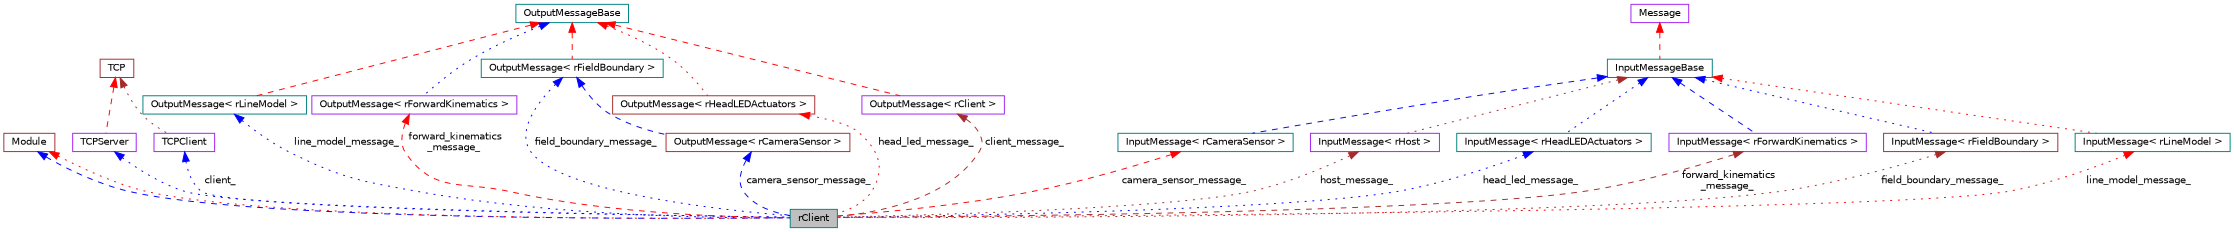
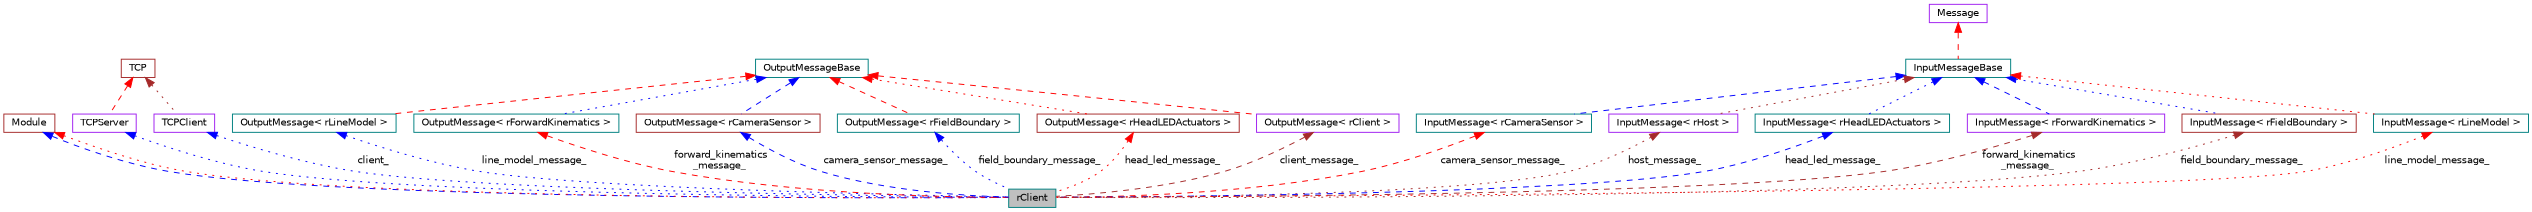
  digraph {
    rankdir=TB
    node [color=teal fillcolor=white fontname=Helvetica fontsize=10 shape=record style=filled]
    edge [color=blue dir=back fontname=Helvetica fontsize=10 labelfontname=Helvetica labelfontsize=10 style=dotted]
    n1 [fillcolor=grey75 fontcolor=black height=0.2 label=rClient width=0.4]
    n2 [color=brown height=0.2 label=Module width=0.4]
    n3 [color=purple height=0.2 label=TCPServer width=0.4]
    n4 [color=brown height=0.2 label=TCP width=0.4]
    n5 [color=purple height=0.2 label=TCPClient width=0.4]
    n6 [height=0.2 label="OutputMessage\< rLineModel \>" width=0.4]
    n7 [height=0.2 label=OutputMessageBase width=0.4]
-   n8 [color=purple height=0.2 label="OutputMessage\< rForwardKinematics \>" width=0.4]
+   n8 [height=0.2 label="OutputMessage\< rForwardKinematics \>" width=0.4]
    n9 [color=brown height=0.2 label="OutputMessage\< rCameraSensor \>" width=0.4]
    n10 [height=0.2 label="OutputMessage\< rFieldBoundary \>" width=0.4]
    n11 [color=brown height=0.2 label="OutputMessage\< rHeadLEDActuators \>" width=0.4]
    n12 [color=purple height=0.2 label="OutputMessage\< rClient \>" width=0.4]
    n13 [color=purple height=0.2 label=Message width=0.4]
    n14 [height=0.2 label=InputMessageBase width=0.4]
    n15 [height=0.2 label="InputMessage\< rCameraSensor \>" width=0.4]
    n16 [color=purple height=0.2 label="InputMessage\< rHost \>" width=0.4]
    n17 [height=0.2 label="InputMessage\< rHeadLEDActuators \>" width=0.4]
    n18 [color=purple height=0.2 label="InputMessage\< rForwardKinematics \>" width=0.4]
    n19 [color=brown height=0.2 label="InputMessage\< rFieldBoundary \>" width=0.4]
    n20 [height=0.2 label="InputMessage\< rLineModel \>" width=0.4]
    n2 -> n1 [style=dashed]
    n2 -> n1 [color=red]
    n3 -> n1
    n4 -> n3 [color=red style=dashed]
    n4 -> n5 [color=brown]
    n5 -> n1 [label=" client_"]
    n6 -> n1 [label=" line_model_message_"]
    n7 -> n6 [color=red style=dashed]
    n7 -> n8
-   n10 -> n9 [style=dashed]
+   n7 -> n9 [style=dashed]
    n7 -> n10 [color=red style=dashed]
    n7 -> n11 [color=red]
    n7 -> n12 [color=red style=dashed]
    n8 -> n1 [color=red label=" forward_kinematics\l_message_" style=dashed]
    n9 -> n1 [label=" camera_sensor_message_" style=dashed]
    n10 -> n1 [label=" field_boundary_message_"]
    n11 -> n1 [color=red label=" head_led_message_"]
    n12 -> n1 [color=brown label=" client_message_" style=dashed]
    n13 -> n14 [color=red style=dashed]
    n14 -> n15 [style=dashed]
    n14 -> n16 [color=brown]
    n14 -> n17
    n14 -> n18 [style=dashed]
    n14 -> n19
    n14 -> n20 [color=red]
    n15 -> n1 [color=red label=" camera_sensor_message_" style=dashed]
    n16 -> n1 [color=brown label=" host_message_"]
-   n17 -> n1 [label=" head_led_message_"]
+   n17 -> n1 [label=" head_led_message_" style=dashed]
    n18 -> n1 [color=brown label=" forward_kinematics\l_message_" style=dashed]
    n19 -> n1 [color=brown label=" field_boundary_message_"]
    n20 -> n1 [color=red label=" line_model_message_"]
  }
